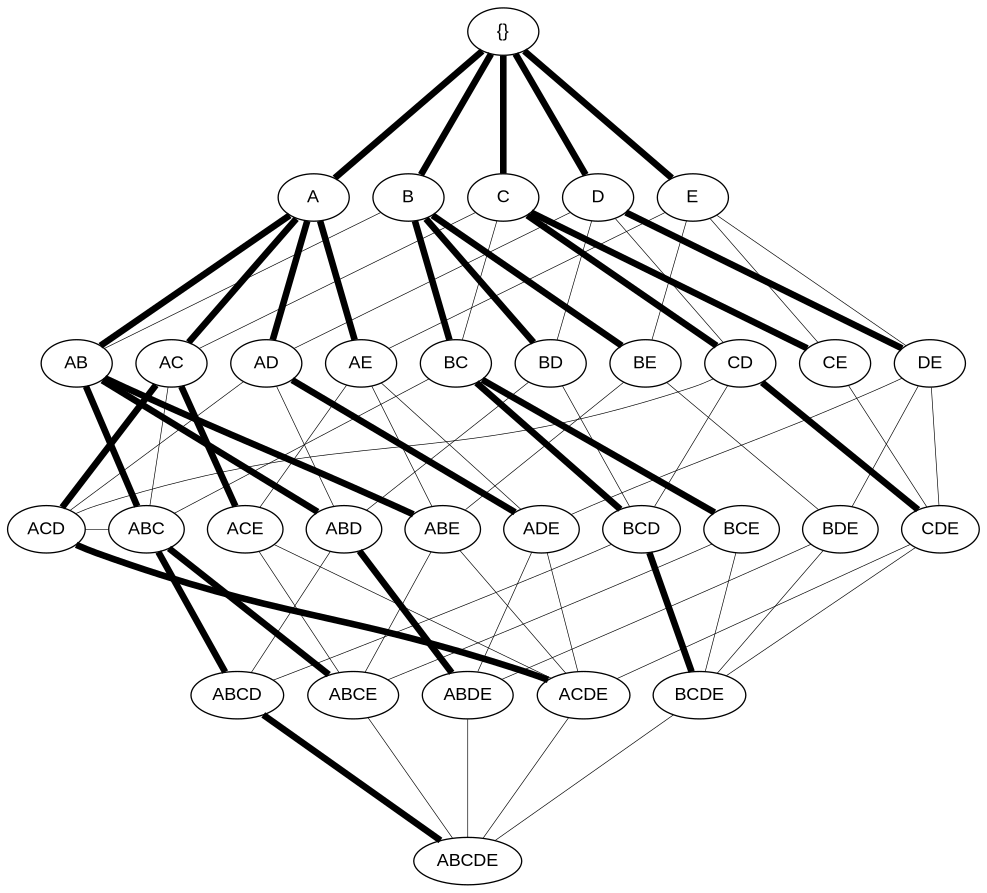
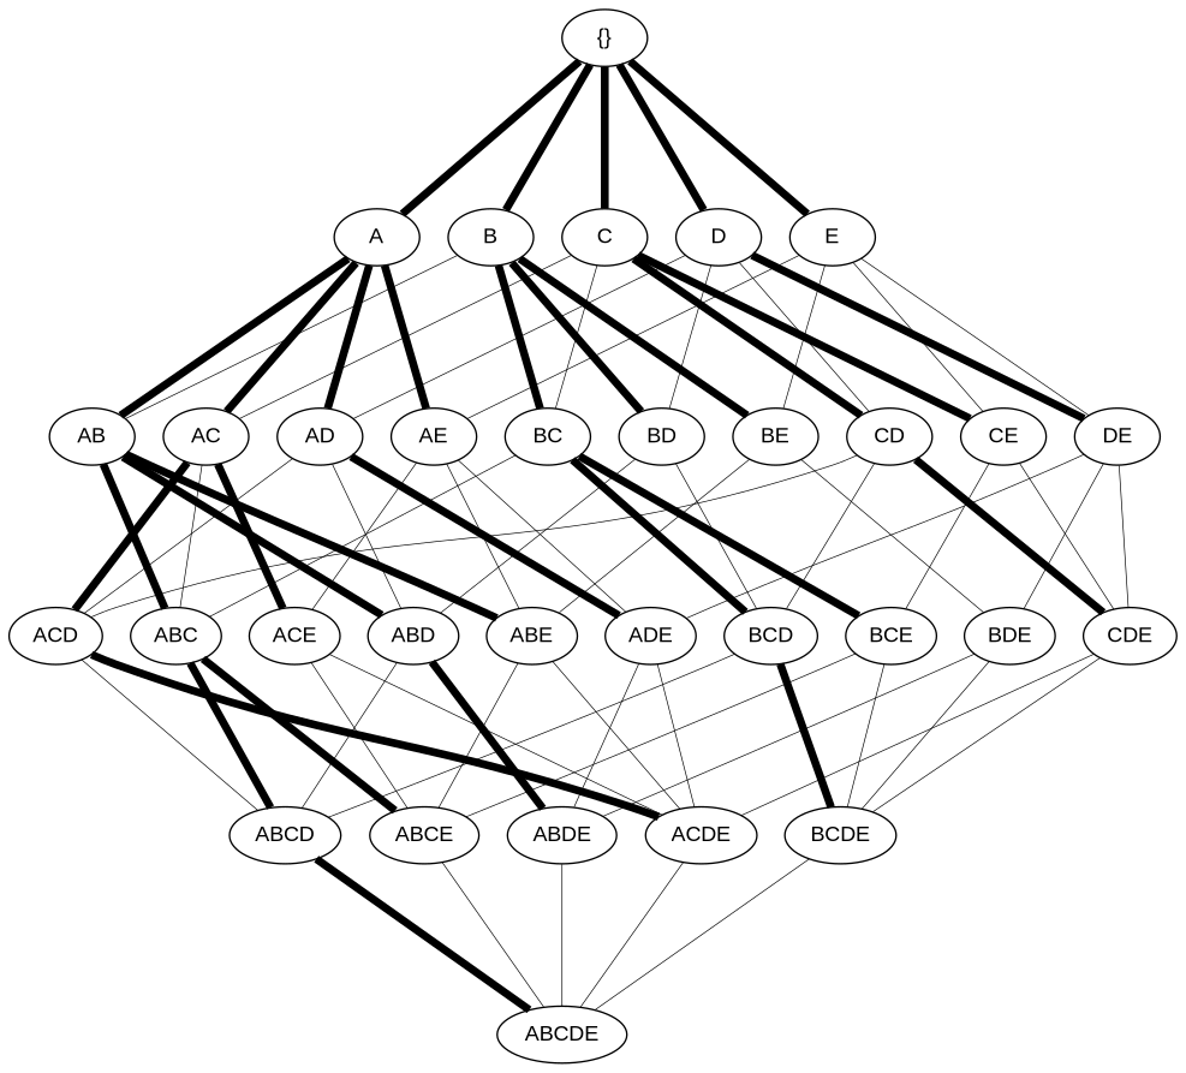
  graph {
    rankdir=TB
    ranksep=1.25
    node [color=black fontname=Arial]
    edge [color=black style="setlinewidth(0.5)"]
    A
    B
    C
    D
    E
    AB
    AC
    AD
    AE
    BC
    BD
    BE
    CD
    CE
    DE
    ABC
    ABD
    ABE
    ACD
    ACE
    ADE
    BCD
    BCE
    BDE
    CDE
    ABCD
    ABCE
    ABDE
    ACDE
    BCDE
    ABCDE
    "{}"
    subgraph sub_1 {
      rank=same
      A
      B
      C
      D
      E
    }
    subgraph sub_2 {
      rank=same
      AB
      AC
      AD
      AE
      BC
      BD
      BE
      CD
      CE
      DE
    }
    subgraph sub_3 {
      rank=same
      ABC
      ABD
      ABE
      ACD
      ACE
      ADE
      BCD
      BCE
      BDE
      CDE
    }
    subgraph sub_4 {
      rank=same
      ABCD
      ABCE
      ABDE
      ACDE
      BCDE
    }
    subgraph sub_5 {
      A
      B
      C
      D
      E
      AB
      AC
      AD
      AE
      BC
      BD
      BE
      CD
      CE
      DE
      ABC
      ABD
      ABE
      ACD
      ACE
      ADE
      BCD
      BCE
      BDE
      CDE
      ABCD
      ABCE
      ABDE
      ACDE
      BCDE
    }
    subgraph sub_6 {
      A
      B
      C
      D
      E
      AB
      AC
      AD
      AE
      BC
      BD
      BE
      CD
      CE
      DE
      ABC
      ABD
      ABE
      ACD
      ACE
      ADE
      BCD
      BCE
      BDE
      CDE
      ABCD
      ABCE
      ABDE
      ACDE
      BCDE
      ABCDE
      "{}"
    }
    subgraph sub_7 {
      B
      C
      D
      E
      AB
      AC
      AD
      AE
      BC
      BD
      BE
      CD
      CE
      DE
      ABC
      ABD
      ABE
      ACD
      ACE
      ADE
      BCD
      BCE
      BDE
      CDE
      ABCD
      ABCE
      ABDE
      ACDE
      BCDE
      ABCDE
    }
    A -- B [style=invis]
    A -- AB [style="bold,setlinewidth(5)"]
    A -- AC [style="bold,setlinewidth(5)"]
    A -- AD [style="bold,setlinewidth(5)"]
    A -- AE [style="bold,setlinewidth(5)"]
    A -- CD [style=invis]
    A -- DE [style=invis]
    B -- C [style=invis]
    B -- AB
    B -- AD [style=invis]
    B -- BC [style="bold,setlinewidth(5)"]
    B -- BD [style="bold,setlinewidth(5)"]
    B -- BE [style="bold,setlinewidth(5)"]
    B -- DE [style=invis]
    C -- D [style=invis]
    C -- AC
    C -- AD [style=invis]
    C -- BC
    C -- BD [style=invis]
    C -- CD [style="bold,setlinewidth(5)"]
    C -- CE [style="bold,setlinewidth(5)"]
    D -- E [style=invis]
    D -- AB [style=invis]
    D -- AD
    D -- BD
    D -- CD
    D -- DE [style="bold,setlinewidth(5)"]
    E -- AB [style=invis]
    E -- AE
    E -- BE
    E -- CE
    E -- DE
    AB -- AC [style=invis]
    AB -- ABC [style="bold,setlinewidth(5)"]
    AB -- ABD [style="bold,setlinewidth(5)"]
    AB -- ABE [style="bold,setlinewidth(5)"]
    AC -- AD [style=invis]
    AC -- ABC
    AC -- ACD [style="bold,setlinewidth(5)"]
    AC -- ACE [style="bold,setlinewidth(5)"]
    AD -- AE [style=invis]
    AD -- ABD
    AD -- ACD
    AD -- ADE [style="bold,setlinewidth(5)"]
    AE -- BC [style=invis]
    AE -- ABE
    AE -- ACE
    AE -- ADE
    BC -- BD [style=invis]
    BC -- ABC
    BC -- ACD [style=invis]
    BC -- BCD [style="bold,setlinewidth(5)"]
    BC -- BCE [style="bold,setlinewidth(5)"]
    BD -- BE [style=invis]
    BD -- ABD
    BD -- ADE [style=invis]
    BD -- BCD
    BE -- CD [style=invis]
    BE -- ABE
    BE -- BDE
    CD -- CE [style=invis]
    CD -- ACD
    CD -- BCD
    CD -- CDE [style="bold,setlinewidth(5)"]
    CE -- DE [style=invis]
+   CE -- BCE
    CE -- CDE
    DE -- ADE
    DE -- BCE [style=invis]
    DE -- BDE
    DE -- CDE
    ABC -- ABD [style=invis]
    ABC -- ABCD [style="bold,setlinewidth(5)"]
    ABC -- ABCE [style="bold,setlinewidth(5)"]
    ABC -- BCDE [style=invis]
    ABD -- ABE [style=invis]
    ABD -- ABCD
    ABD -- ABDE [style="bold,setlinewidth(5)"]
    ABD -- BCDE [style=invis]
    ABE -- ACD [style=invis]
    ABE -- ABCE
    ABE -- ACDE
    ACD -- ACE [style=invis]
-   ACD -- ABC
+   ACD -- ABCD
    ACD -- ABCE [style=invis]
    ACD -- ACDE [style="bold,setlinewidth(5)"]
    ACE -- ADE [style=invis]
    ACE -- ABCE
    ACE -- ACDE
    ADE -- BCD [style=invis]
    ADE -- ABDE
    ADE -- ACDE
    BCD -- BCE [style=invis]
    BCD -- ABCD
    BCD -- BCDE [style="bold,setlinewidth(5)"]
    BCE -- BDE [style=invis]
    BCE -- ABCD [style=invis]
    BCE -- ABCE
    BCE -- BCDE
    BDE -- CDE [style=invis]
    BDE -- ABCD [style=invis]
    BDE -- ABDE
    BDE -- BCDE
    CDE -- ABCD [style=invis]
    CDE -- ACDE
    CDE -- BCDE
    ABCD -- ABCE [style=invis]
    ABCD -- ABCDE [style="bold,setlinewidth(5)"]
    ABCE -- ABDE [style=invis]
    ABCE -- ABCDE
    ABDE -- ACDE [style=invis]
    ABDE -- ABCDE
    ACDE -- BCDE [style=invis]
    ACDE -- ABCDE
    BCDE -- ABCDE
    "{}" -- A [style="bold,setlinewidth(5)"]
    "{}" -- B [style="bold,setlinewidth(5)"]
    "{}" -- C [style="bold,setlinewidth(5)"]
    "{}" -- D [style="bold,setlinewidth(5)"]
    "{}" -- E [style="bold,setlinewidth(5)"]
  }
